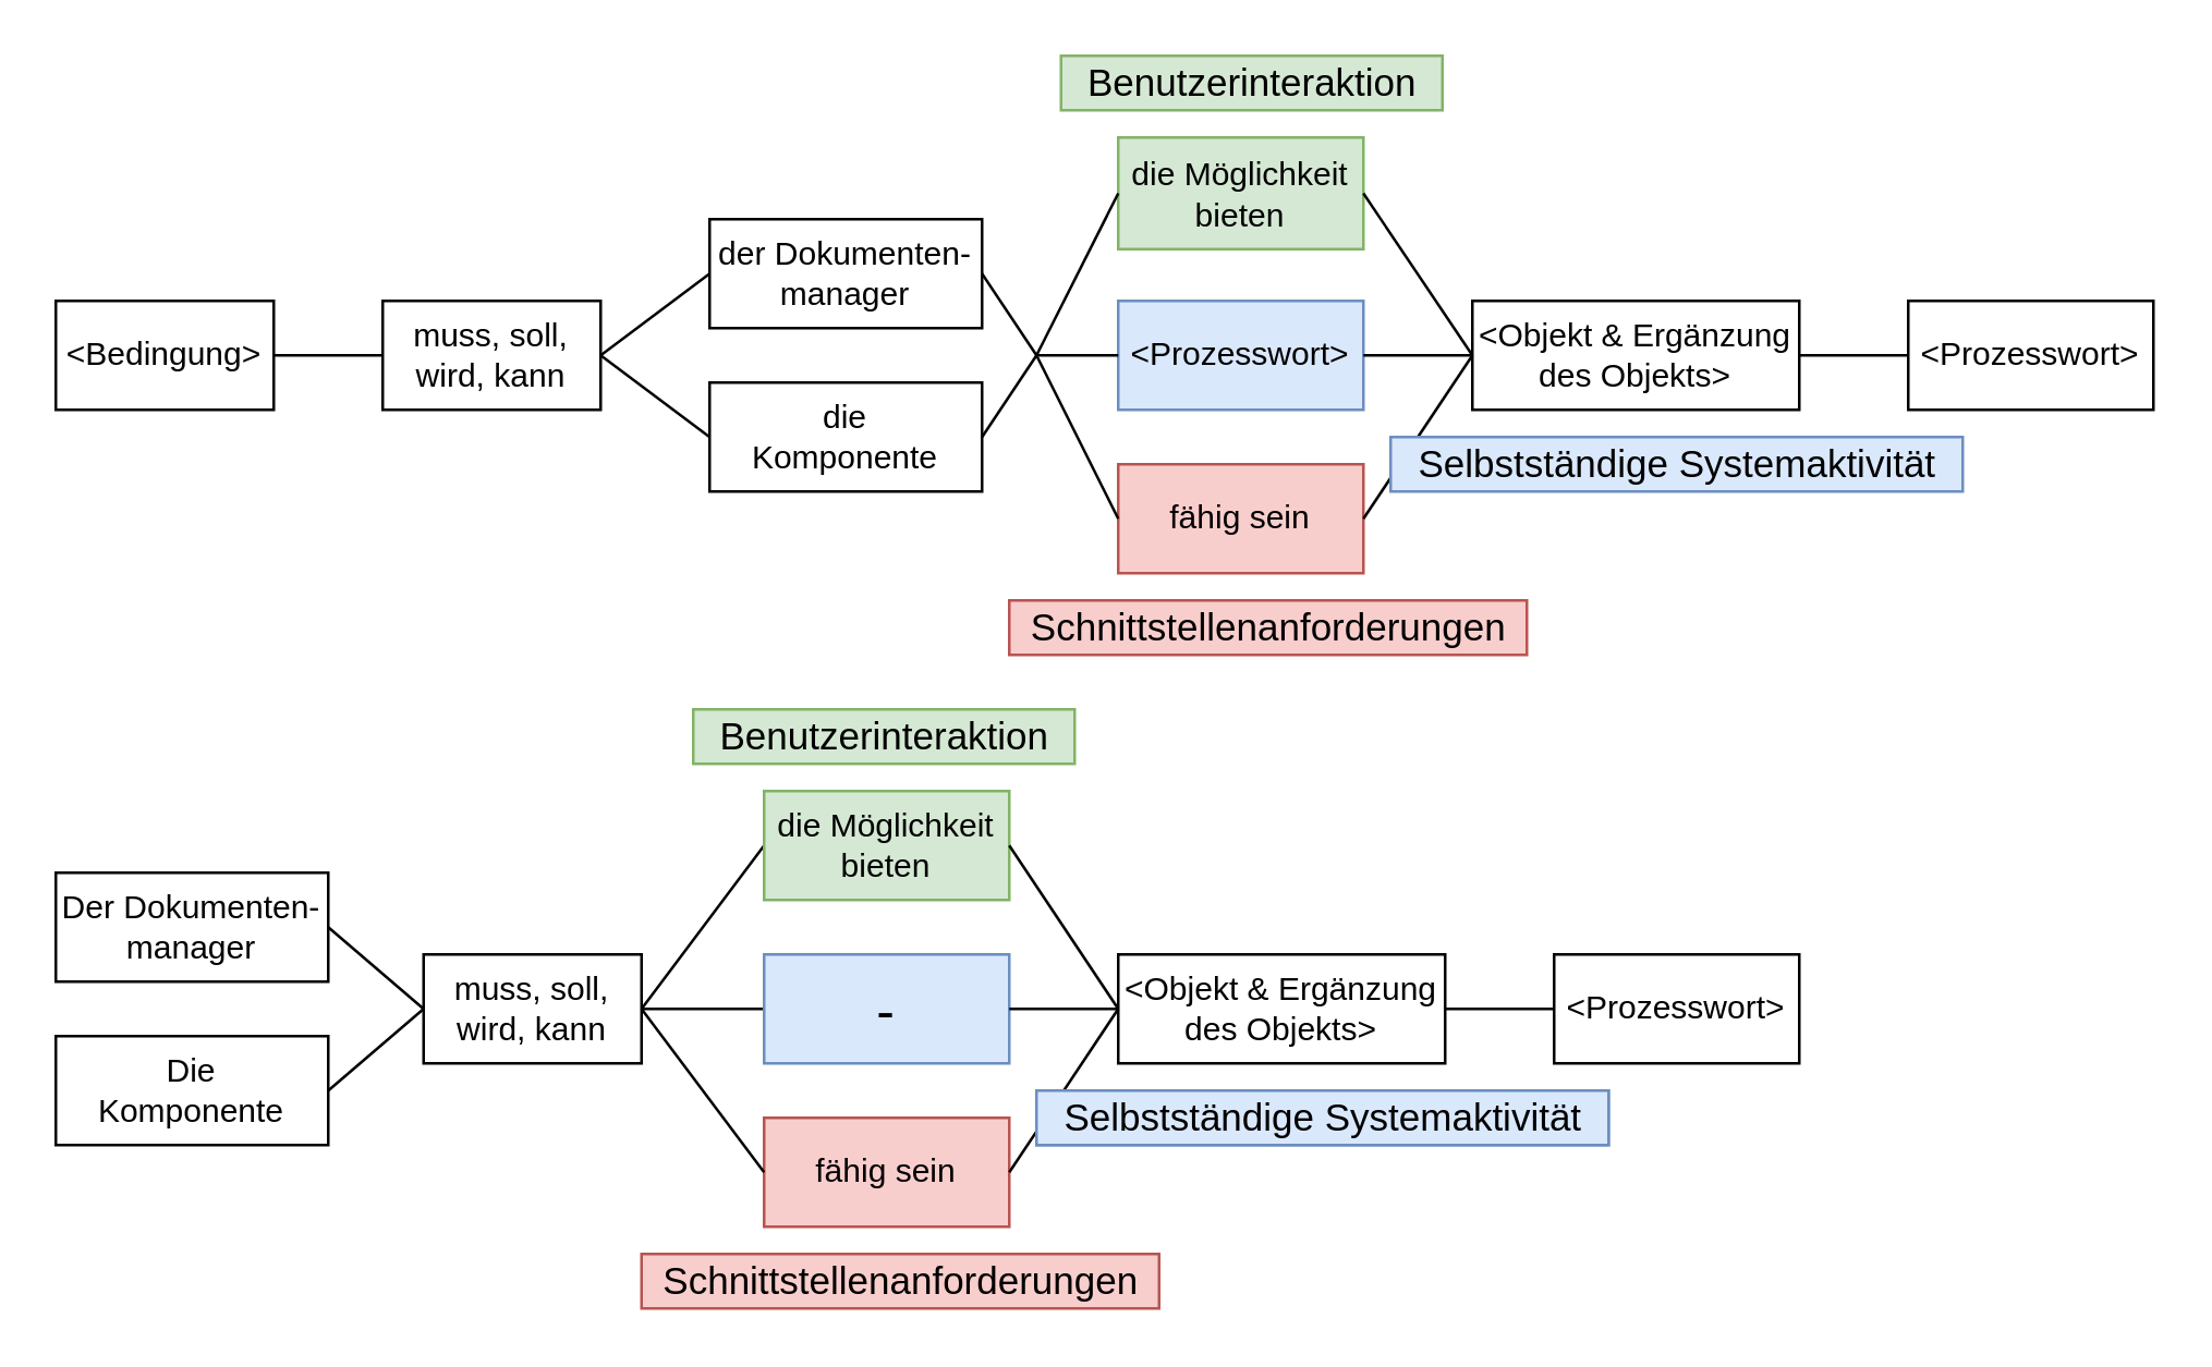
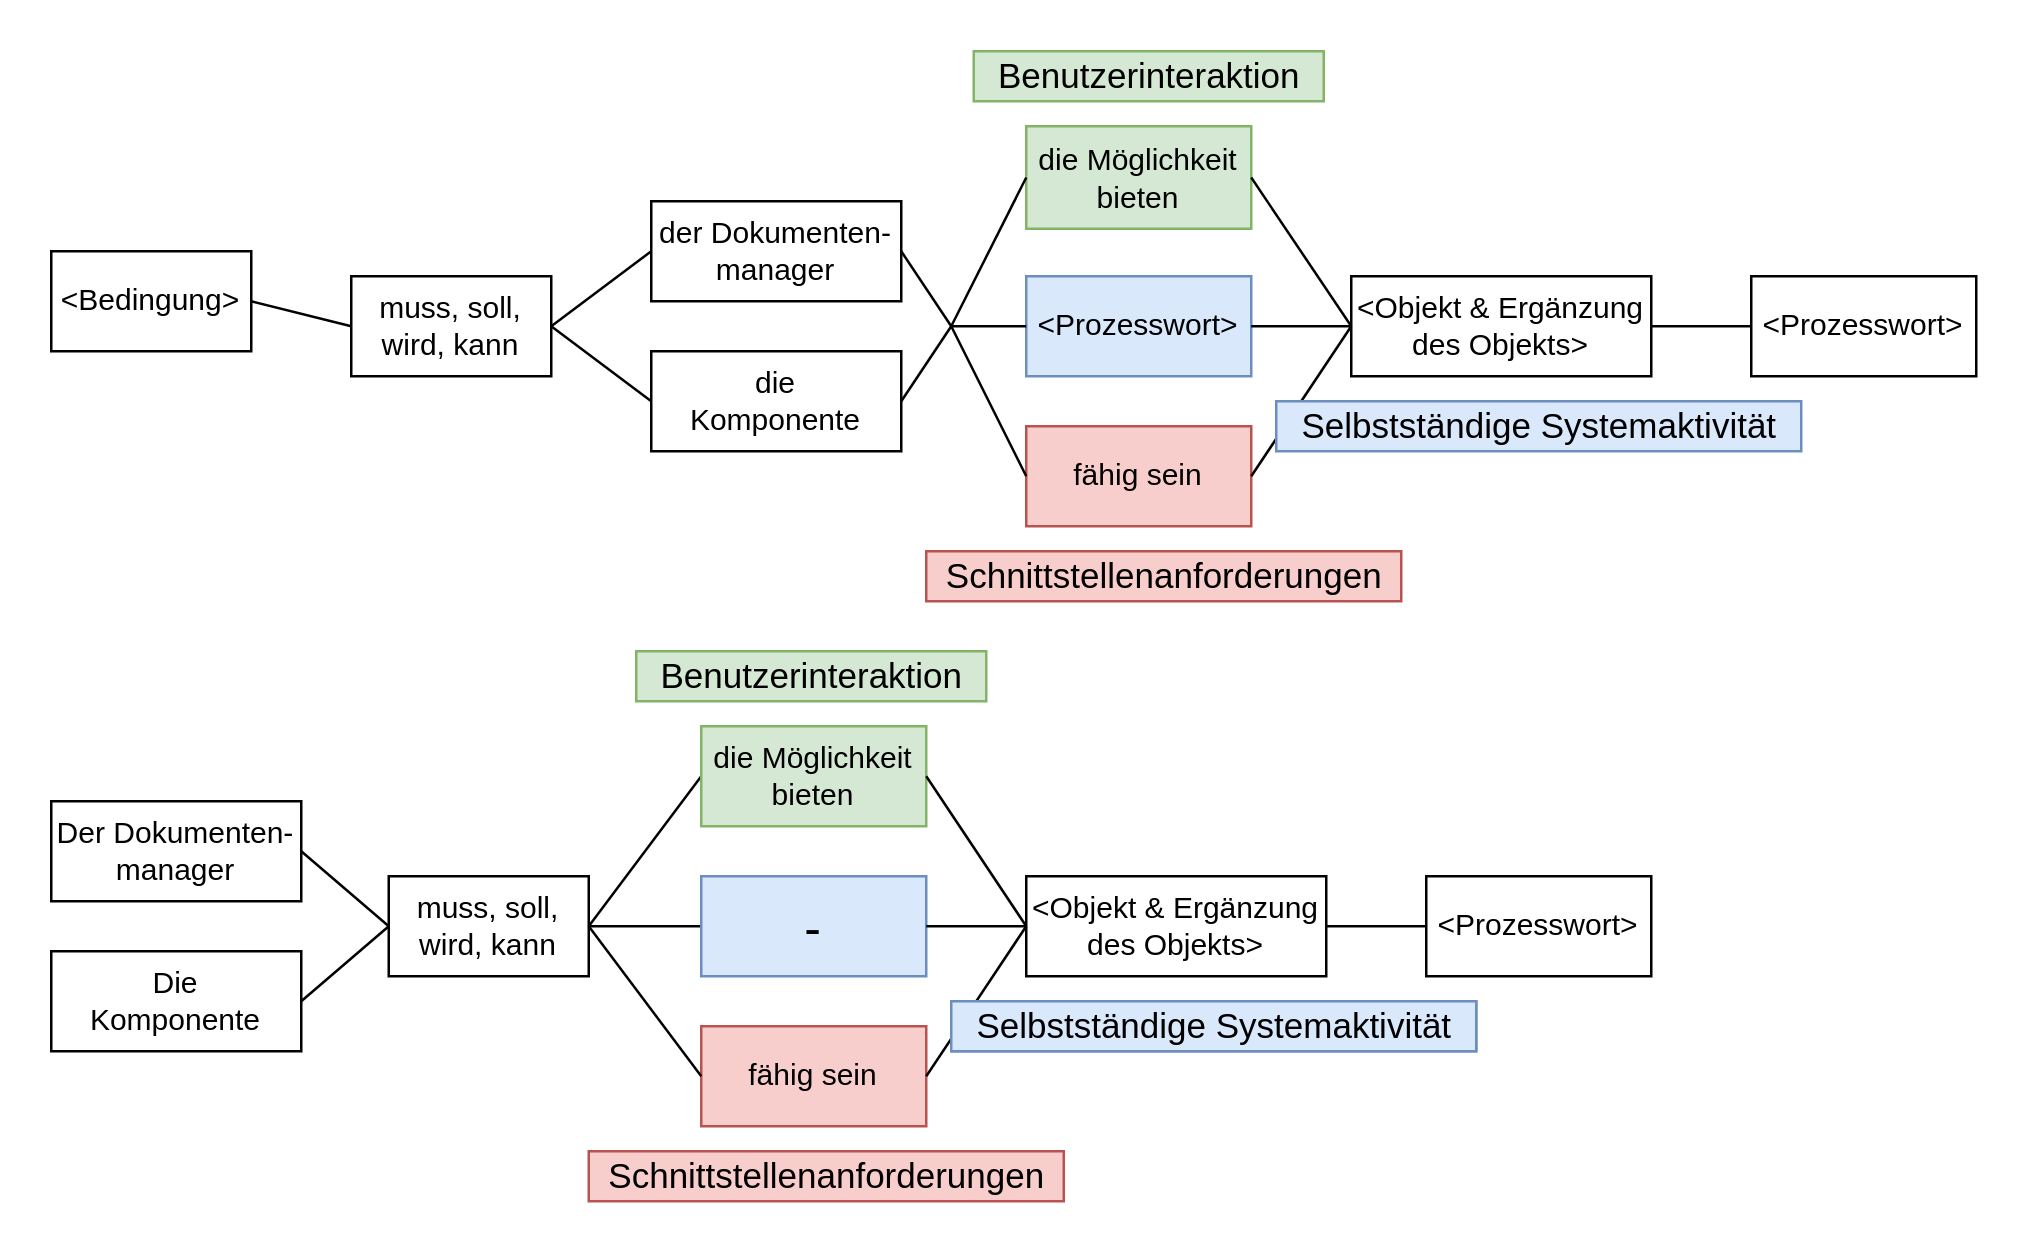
  <mxCell id="0" />
  <mxCell id="1" parent="0" />
- <mxCell id="2" value="&amp;lt;Bedingung&amp;gt;" style="rounded=1;whiteSpace=wrap;html=1;fontSize=12;glass=0;strokeWidth=1;shadow=0;arcSize=0;" parent="1" vertex="1"><mxGeometry x="20" y="110" width="80" height="40" as="geometry" /></mxCell>
+ <mxCell id="2" value="&amp;lt;Bedingung&amp;gt;" style="rounded=1;whiteSpace=wrap;html=1;fontSize=12;glass=0;strokeWidth=1;shadow=0;arcSize=0;" parent="1" vertex="1"><mxGeometry x="20" y="100" width="80" height="40" as="geometry" /></mxCell>
  <mxCell id="3" value="&lt;font style=&quot;font-size: 14px&quot;&gt;Selbstständige Systemaktivität&lt;/font&gt;" style="text;html=1;align=center;verticalAlign=middle;resizable=0;points=[];autosize=1;fillColor=#dae8fc;strokeColor=#6c8ebf;" parent="1" vertex="1"><mxGeometry x="380" y="400" width="210" height="20" as="geometry" /></mxCell>
  <mxCell id="4" value="&lt;font style=&quot;font-size: 14px&quot;&gt;Benutzerinteraktion&lt;/font&gt;" style="text;html=1;align=center;verticalAlign=middle;resizable=0;points=[];autosize=1;fillColor=#d5e8d4;strokeColor=#82b366;" parent="1" vertex="1"><mxGeometry x="254" y="260" width="140" height="20" as="geometry" /></mxCell>
  <mxCell id="5" value="&lt;font style=&quot;font-size: 14px&quot;&gt;Schnittstellenanforderungen&lt;/font&gt;" style="text;html=1;align=center;verticalAlign=middle;resizable=0;points=[];autosize=1;fillColor=#f8cecc;strokeColor=#b85450;" parent="1" vertex="1"><mxGeometry x="235" y="460" width="190" height="20" as="geometry" /></mxCell>
  <mxCell id="6" value="" style="endArrow=none;html=1;exitX=1;exitY=0.5;exitDx=0;exitDy=0;entryX=0;entryY=0.5;entryDx=0;entryDy=0;endFill=0;" parent="1" source="2" target="7" edge="1"><mxGeometry width="50" height="50" relative="1" as="geometry"><mxPoint x="130" y="130" as="sourcePoint" /><mxPoint x="136" y="130" as="targetPoint" /></mxGeometry></mxCell>
  <mxCell id="7" value="muss, soll, wird, kann" style="rounded=1;whiteSpace=wrap;html=1;fontSize=12;glass=0;strokeWidth=1;shadow=0;arcSize=0;" parent="1" vertex="1"><mxGeometry x="140" y="110" width="80" height="40" as="geometry" /></mxCell>
  <mxCell id="8" value="der Dokumenten-manager" style="rounded=1;whiteSpace=wrap;html=1;fontSize=12;glass=0;strokeWidth=1;shadow=0;arcSize=0;" parent="1" vertex="1"><mxGeometry x="260" y="80" width="100" height="40" as="geometry" /></mxCell>
  <mxCell id="9" value="die&lt;br&gt;Komponente" style="rounded=1;whiteSpace=wrap;html=1;fontSize=12;glass=0;strokeWidth=1;shadow=0;arcSize=0;" parent="1" vertex="1"><mxGeometry x="260" y="140" width="100" height="40" as="geometry" /></mxCell>
  <mxCell id="10" value="" style="endArrow=none;html=1;entryX=0;entryY=0.5;entryDx=0;entryDy=0;exitX=1;exitY=0.5;exitDx=0;exitDy=0;endFill=0;" parent="1" source="7" target="9" edge="1"><mxGeometry width="50" height="50" relative="1" as="geometry"><mxPoint x="220" y="180" as="sourcePoint" /><mxPoint x="260" y="160" as="targetPoint" /></mxGeometry></mxCell>
  <mxCell id="11" value="" style="endArrow=none;html=1;entryX=0;entryY=0.5;entryDx=0;entryDy=0;exitX=1;exitY=0.5;exitDx=0;exitDy=0;endFill=0;" parent="1" source="7" target="8" edge="1"><mxGeometry width="50" height="50" relative="1" as="geometry"><mxPoint x="220" y="130" as="sourcePoint" /><mxPoint x="270" y="140" as="targetPoint" /></mxGeometry></mxCell>
  <mxCell id="12" value="&amp;lt;Prozesswort&amp;gt;" style="rounded=1;whiteSpace=wrap;html=1;fontSize=12;glass=0;strokeWidth=1;shadow=0;arcSize=0;fillColor=#dae8fc;strokeColor=#6c8ebf;" parent="1" vertex="1"><mxGeometry x="410" y="110" width="90" height="40" as="geometry" /></mxCell>
  <mxCell id="13" value="die Möglichkeit bieten" style="rounded=1;whiteSpace=wrap;html=1;fontSize=12;glass=0;strokeWidth=1;shadow=0;arcSize=0;fillColor=#d5e8d4;strokeColor=#82b366;" parent="1" vertex="1"><mxGeometry x="410" y="50" width="90" height="41" as="geometry" /></mxCell>
  <mxCell id="14" value="fähig sein" style="rounded=1;whiteSpace=wrap;html=1;fontSize=12;glass=0;strokeWidth=1;shadow=0;arcSize=0;fillColor=#f8cecc;strokeColor=#b85450;" parent="1" vertex="1"><mxGeometry x="410" y="170" width="90" height="40" as="geometry" /></mxCell>
  <mxCell id="15" value="Der Dokumenten-manager" style="rounded=1;whiteSpace=wrap;html=1;fontSize=12;glass=0;strokeWidth=1;shadow=0;arcSize=0;" parent="1" vertex="1"><mxGeometry x="20" y="320" width="100" height="40" as="geometry" /></mxCell>
  <mxCell id="16" value="" style="endArrow=none;html=1;exitX=1;exitY=0.5;exitDx=0;exitDy=0;entryX=0;entryY=0.5;entryDx=0;entryDy=0;endFill=0;" parent="1" source="15" target="17" edge="1"><mxGeometry width="50" height="50" relative="1" as="geometry"><mxPoint x="140" y="370" as="sourcePoint" /><mxPoint x="146" y="370" as="targetPoint" /></mxGeometry></mxCell>
  <mxCell id="17" value="muss, soll, wird, kann" style="rounded=1;whiteSpace=wrap;html=1;fontSize=12;glass=0;strokeWidth=1;shadow=0;arcSize=0;" parent="1" vertex="1"><mxGeometry x="155" y="350" width="80" height="40" as="geometry" /></mxCell>
  <mxCell id="18" value="" style="endArrow=none;html=1;entryX=0;entryY=0.5;entryDx=0;entryDy=0;exitX=1;exitY=0.5;exitDx=0;exitDy=0;endFill=0;" parent="1" source="17" target="20" edge="1"><mxGeometry width="50" height="50" relative="1" as="geometry"><mxPoint x="230" y="420" as="sourcePoint" /><mxPoint x="270" y="370" as="targetPoint" /></mxGeometry></mxCell>
  <mxCell id="19" value="" style="endArrow=none;html=1;entryX=0;entryY=0.5;entryDx=0;entryDy=0;exitX=1;exitY=0.5;exitDx=0;exitDy=0;strokeColor=#000000;endFill=0;" parent="1" source="17" target="21" edge="1"><mxGeometry width="50" height="50" relative="1" as="geometry"><mxPoint x="230" y="370" as="sourcePoint" /><mxPoint x="270" y="310" as="targetPoint" /></mxGeometry></mxCell>
  <mxCell id="20" value="&lt;font style=&quot;font-size: 20px&quot;&gt;-&lt;/font&gt;" style="rounded=1;whiteSpace=wrap;html=1;fontSize=12;glass=0;strokeWidth=1;shadow=0;arcSize=0;fillColor=#dae8fc;strokeColor=#6c8ebf;" parent="1" vertex="1"><mxGeometry x="280" y="350" width="90" height="40" as="geometry" /></mxCell>
  <mxCell id="21" value="die Möglichkeit bieten" style="rounded=1;whiteSpace=wrap;html=1;fontSize=12;glass=0;strokeWidth=1;shadow=0;arcSize=0;fillColor=#d5e8d4;strokeColor=#82b366;" parent="1" vertex="1"><mxGeometry x="280" y="290" width="90" height="40" as="geometry" /></mxCell>
  <mxCell id="22" value="fähig sein" style="rounded=1;whiteSpace=wrap;html=1;fontSize=12;glass=0;strokeWidth=1;shadow=0;arcSize=0;fillColor=#f8cecc;strokeColor=#b85450;" parent="1" vertex="1"><mxGeometry x="280" y="410" width="90" height="40" as="geometry" /></mxCell>
  <mxCell id="23" value="&amp;lt;Objekt &amp;amp; Ergänzung des Objekts&amp;gt;" style="rounded=1;whiteSpace=wrap;html=1;fontSize=12;glass=0;strokeWidth=1;shadow=0;arcSize=0;" parent="1" vertex="1"><mxGeometry x="410" y="350" width="120" height="40" as="geometry" /></mxCell>
  <mxCell id="24" value="" style="endArrow=none;html=1;entryX=0;entryY=0.5;entryDx=0;entryDy=0;exitX=1;exitY=0.5;exitDx=0;exitDy=0;endFill=0;" parent="1" source="17" target="22" edge="1"><mxGeometry width="50" height="50" relative="1" as="geometry"><mxPoint x="240" y="380" as="sourcePoint" /><mxPoint x="300" y="370" as="targetPoint" /></mxGeometry></mxCell>
  <mxCell id="25" value="&amp;lt;Prozesswort&amp;gt;" style="rounded=1;whiteSpace=wrap;html=1;fontSize=12;glass=0;strokeWidth=1;shadow=0;arcSize=0;" parent="1" vertex="1"><mxGeometry x="570" y="350" width="90" height="40" as="geometry" /></mxCell>
  <mxCell id="26" value="" style="endArrow=none;html=1;entryX=0;entryY=0.5;entryDx=0;entryDy=0;exitX=1;exitY=0.5;exitDx=0;exitDy=0;endFill=0;" parent="1" source="20" target="23" edge="1"><mxGeometry width="50" height="50" relative="1" as="geometry"><mxPoint x="245" y="380" as="sourcePoint" /><mxPoint x="290" y="380" as="targetPoint" /></mxGeometry></mxCell>
  <mxCell id="27" value="" style="endArrow=none;html=1;entryX=0;entryY=0.5;entryDx=0;entryDy=0;exitX=1;exitY=0.5;exitDx=0;exitDy=0;endFill=0;" parent="1" source="21" target="23" edge="1"><mxGeometry width="50" height="50" relative="1" as="geometry"><mxPoint x="390" y="380" as="sourcePoint" /><mxPoint x="430" y="380" as="targetPoint" /></mxGeometry></mxCell>
  <mxCell id="28" value="" style="endArrow=none;html=1;entryX=0;entryY=0.5;entryDx=0;entryDy=0;exitX=1;exitY=0.5;exitDx=0;exitDy=0;endFill=0;" parent="1" source="22" target="23" edge="1"><mxGeometry width="50" height="50" relative="1" as="geometry"><mxPoint x="390" y="320" as="sourcePoint" /><mxPoint x="430" y="380" as="targetPoint" /></mxGeometry></mxCell>
  <mxCell id="29" value="" style="endArrow=none;html=1;entryX=0;entryY=0.5;entryDx=0;entryDy=0;exitX=1;exitY=0.5;exitDx=0;exitDy=0;endFill=0;" parent="1" source="23" target="25" edge="1"><mxGeometry width="50" height="50" relative="1" as="geometry"><mxPoint x="480" y="460" as="sourcePoint" /><mxPoint x="520" y="400" as="targetPoint" /></mxGeometry></mxCell>
  <mxCell id="30" value="Die&lt;br&gt;Komponente" style="rounded=1;whiteSpace=wrap;html=1;fontSize=12;glass=0;strokeWidth=1;shadow=0;arcSize=0;" parent="1" vertex="1"><mxGeometry x="20" y="380" width="100" height="40" as="geometry" /></mxCell>
  <mxCell id="31" value="" style="endArrow=none;html=1;exitX=1;exitY=0.5;exitDx=0;exitDy=0;entryX=0;entryY=0.5;entryDx=0;entryDy=0;endFill=0;" parent="1" source="30" target="17" edge="1"><mxGeometry width="50" height="50" relative="1" as="geometry"><mxPoint x="130" y="350" as="sourcePoint" /><mxPoint x="165" y="380" as="targetPoint" /></mxGeometry></mxCell>
  <mxCell id="32" value="" style="endArrow=none;html=1;exitX=1;exitY=0.5;exitDx=0;exitDy=0;endFill=0;" parent="1" source="8" edge="1"><mxGeometry width="50" height="50" relative="1" as="geometry"><mxPoint x="400" y="140" as="sourcePoint" /><mxPoint x="380" y="130" as="targetPoint" /></mxGeometry></mxCell>
  <mxCell id="33" value="" style="endArrow=none;html=1;exitX=1;exitY=0.5;exitDx=0;exitDy=0;endFill=0;" parent="1" source="9" edge="1"><mxGeometry width="50" height="50" relative="1" as="geometry"><mxPoint x="370" y="110" as="sourcePoint" /><mxPoint x="380" y="130" as="targetPoint" /></mxGeometry></mxCell>
  <mxCell id="34" value="" style="endArrow=none;html=1;endFill=0;entryX=0;entryY=0.5;entryDx=0;entryDy=0;" parent="1" target="13" edge="1"><mxGeometry width="50" height="50" relative="1" as="geometry"><mxPoint x="380" y="130" as="sourcePoint" /><mxPoint x="400" y="90" as="targetPoint" /></mxGeometry></mxCell>
  <mxCell id="35" value="" style="endArrow=none;html=1;endFill=0;entryX=0;entryY=0.5;entryDx=0;entryDy=0;" parent="1" target="12" edge="1"><mxGeometry width="50" height="50" relative="1" as="geometry"><mxPoint x="380" y="130" as="sourcePoint" /><mxPoint x="430" y="80.5" as="targetPoint" /></mxGeometry></mxCell>
  <mxCell id="36" value="" style="endArrow=none;html=1;endFill=0;entryX=0;entryY=0.5;entryDx=0;entryDy=0;" parent="1" target="14" edge="1"><mxGeometry width="50" height="50" relative="1" as="geometry"><mxPoint x="380" y="130" as="sourcePoint" /><mxPoint x="407" y="190" as="targetPoint" /></mxGeometry></mxCell>
  <mxCell id="37" value="&amp;lt;Objekt &amp;amp; Ergänzung des Objekts&amp;gt;" style="rounded=1;whiteSpace=wrap;html=1;fontSize=12;glass=0;strokeWidth=1;shadow=0;arcSize=0;" parent="1" vertex="1"><mxGeometry x="540" y="110" width="120" height="40" as="geometry" /></mxCell>
  <mxCell id="38" value="&amp;lt;Prozesswort&amp;gt;" style="rounded=1;whiteSpace=wrap;html=1;fontSize=12;glass=0;strokeWidth=1;shadow=0;arcSize=0;" parent="1" vertex="1"><mxGeometry x="700" y="110" width="90" height="40" as="geometry" /></mxCell>
  <mxCell id="39" value="" style="endArrow=none;html=1;entryX=0;entryY=0.5;entryDx=0;entryDy=0;exitX=1;exitY=0.5;exitDx=0;exitDy=0;endFill=0;" parent="1" source="37" target="38" edge="1"><mxGeometry width="50" height="50" relative="1" as="geometry"><mxPoint x="610" y="220" as="sourcePoint" /><mxPoint x="650" y="160" as="targetPoint" /></mxGeometry></mxCell>
  <mxCell id="40" value="" style="endArrow=none;html=1;endFill=0;entryX=1;entryY=0.5;entryDx=0;entryDy=0;exitX=0;exitY=0.5;exitDx=0;exitDy=0;" parent="1" source="37" target="13" edge="1"><mxGeometry width="50" height="50" relative="1" as="geometry"><mxPoint x="390" y="140" as="sourcePoint" /><mxPoint x="420" y="80.5" as="targetPoint" /></mxGeometry></mxCell>
  <mxCell id="41" value="" style="endArrow=none;html=1;endFill=0;entryX=1;entryY=0.5;entryDx=0;entryDy=0;exitX=0;exitY=0.5;exitDx=0;exitDy=0;" parent="1" source="37" target="12" edge="1"><mxGeometry width="50" height="50" relative="1" as="geometry"><mxPoint x="560" y="140" as="sourcePoint" /><mxPoint x="520" y="80.5" as="targetPoint" /></mxGeometry></mxCell>
  <mxCell id="42" value="" style="endArrow=none;html=1;endFill=0;exitX=0;exitY=0.5;exitDx=0;exitDy=0;entryX=1;entryY=0.5;entryDx=0;entryDy=0;" parent="1" source="37" target="14" edge="1"><mxGeometry width="50" height="50" relative="1" as="geometry"><mxPoint x="560" y="140" as="sourcePoint" /><mxPoint x="520" y="194" as="targetPoint" /></mxGeometry></mxCell>
  <mxCell id="43" value="&lt;font style=&quot;font-size: 14px&quot;&gt;Selbstständige Systemaktivität&lt;/font&gt;" style="text;html=1;align=center;verticalAlign=middle;resizable=0;points=[];autosize=1;fillColor=#dae8fc;strokeColor=#6c8ebf;" parent="1" vertex="1"><mxGeometry x="380" y="400" width="210" height="20" as="geometry" /></mxCell>
  <mxCell id="44" value="&lt;font style=&quot;font-size: 14px&quot;&gt;Benutzerinteraktion&lt;/font&gt;" style="text;html=1;align=center;verticalAlign=middle;resizable=0;points=[];autosize=1;fillColor=#d5e8d4;strokeColor=#82b366;" parent="1" vertex="1"><mxGeometry x="389" y="20" width="140" height="20" as="geometry" /></mxCell>
  <mxCell id="45" value="&lt;font style=&quot;font-size: 14px&quot;&gt;Schnittstellenanforderungen&lt;/font&gt;" style="text;html=1;align=center;verticalAlign=middle;resizable=0;points=[];autosize=1;fillColor=#f8cecc;strokeColor=#b85450;" parent="1" vertex="1"><mxGeometry x="370" y="220" width="190" height="20" as="geometry" /></mxCell>
  <mxCell id="46" value="&lt;font style=&quot;font-size: 14px&quot;&gt;Selbstständige Systemaktivität&lt;/font&gt;" style="text;html=1;align=center;verticalAlign=middle;resizable=0;points=[];autosize=1;fillColor=#dae8fc;strokeColor=#6c8ebf;glass=0;" parent="1" vertex="1"><mxGeometry x="510" y="160" width="210" height="20" as="geometry" /></mxCell>
